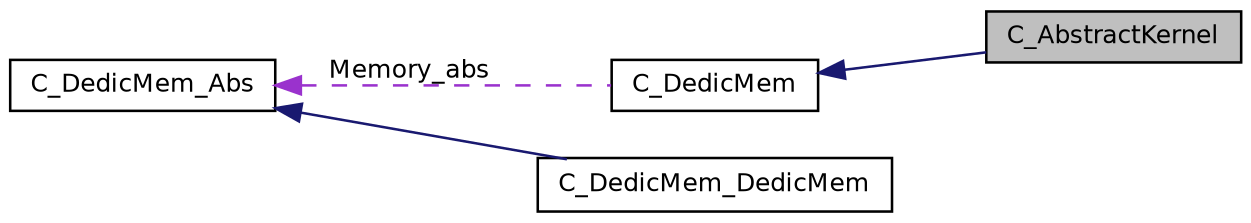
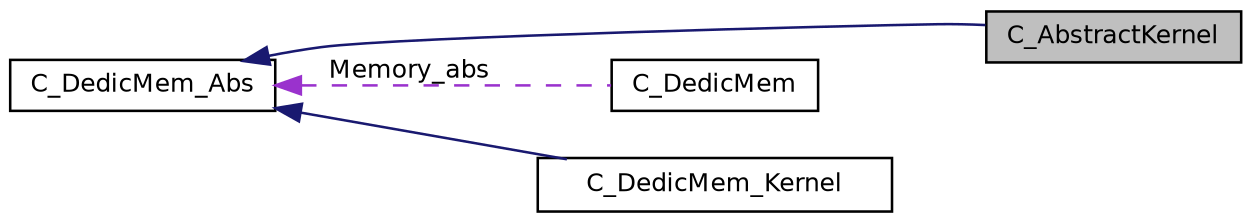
  digraph {
    rankdir=LR
    node [color=black fillcolor=white fontname=Helvetica fontsize=10 shape=record style=filled]
    edge [color=midnightblue dir=back fontname=Helvetica fontsize=10 labelfontname=Helvetica labelfontsize=10 style=solid]
    n1 [fillcolor=grey75 fontcolor=black height=0.2 label=C_AbstractKernel width=0.4]
    n2 [height=0.2 label=C_DedicMem width=0.4]
    n3 [height=0.2 label=C_DedicMem_Abs width=0.4]
-   n4 [height=0.2 label=C_DedicMem_DedicMem width=0.4]
-   n2 -> n1
+   n4 [height=0.2 label=C_DedicMem_Kernel width=0.4]
+   n3 -> n1
    n3 -> n2 [color=darkorchid3 label=" Memory_abs" style=dashed]
    n3 -> n4
  }
